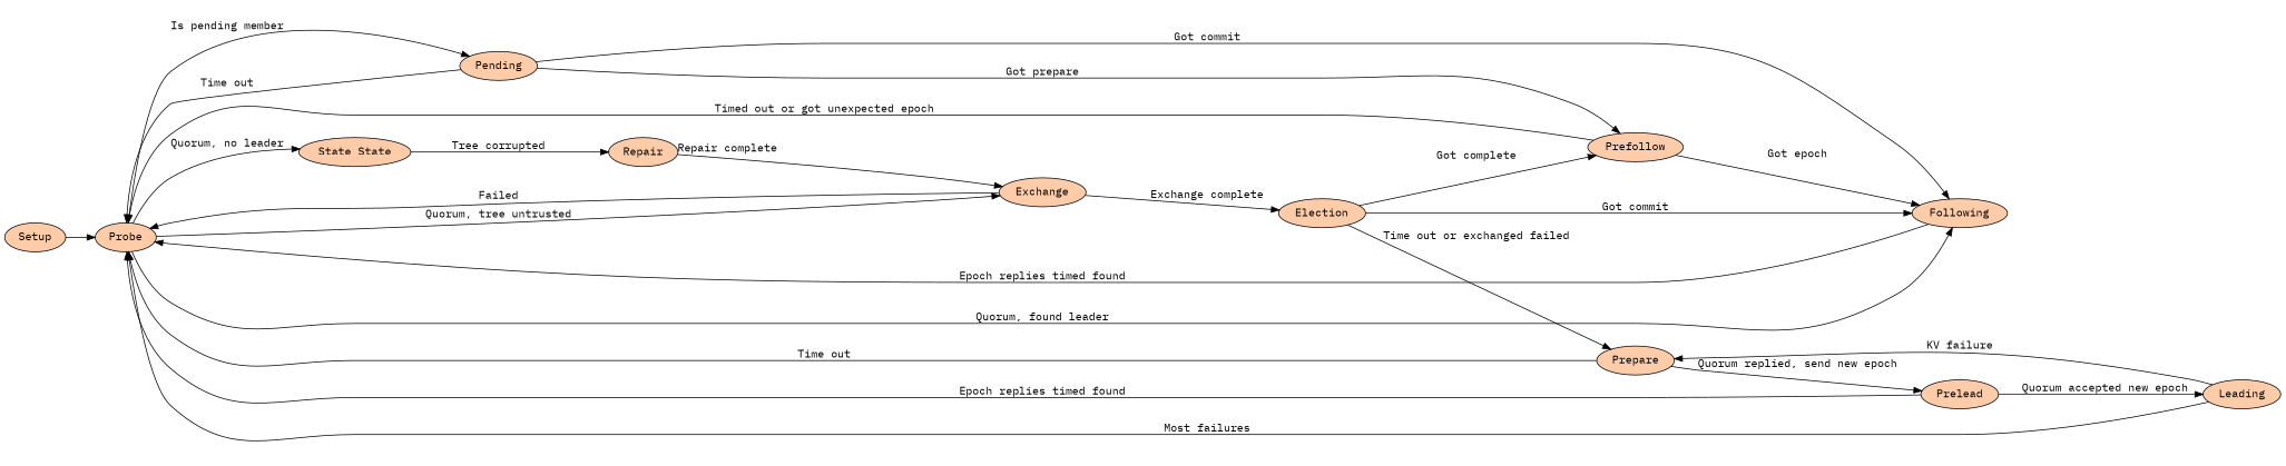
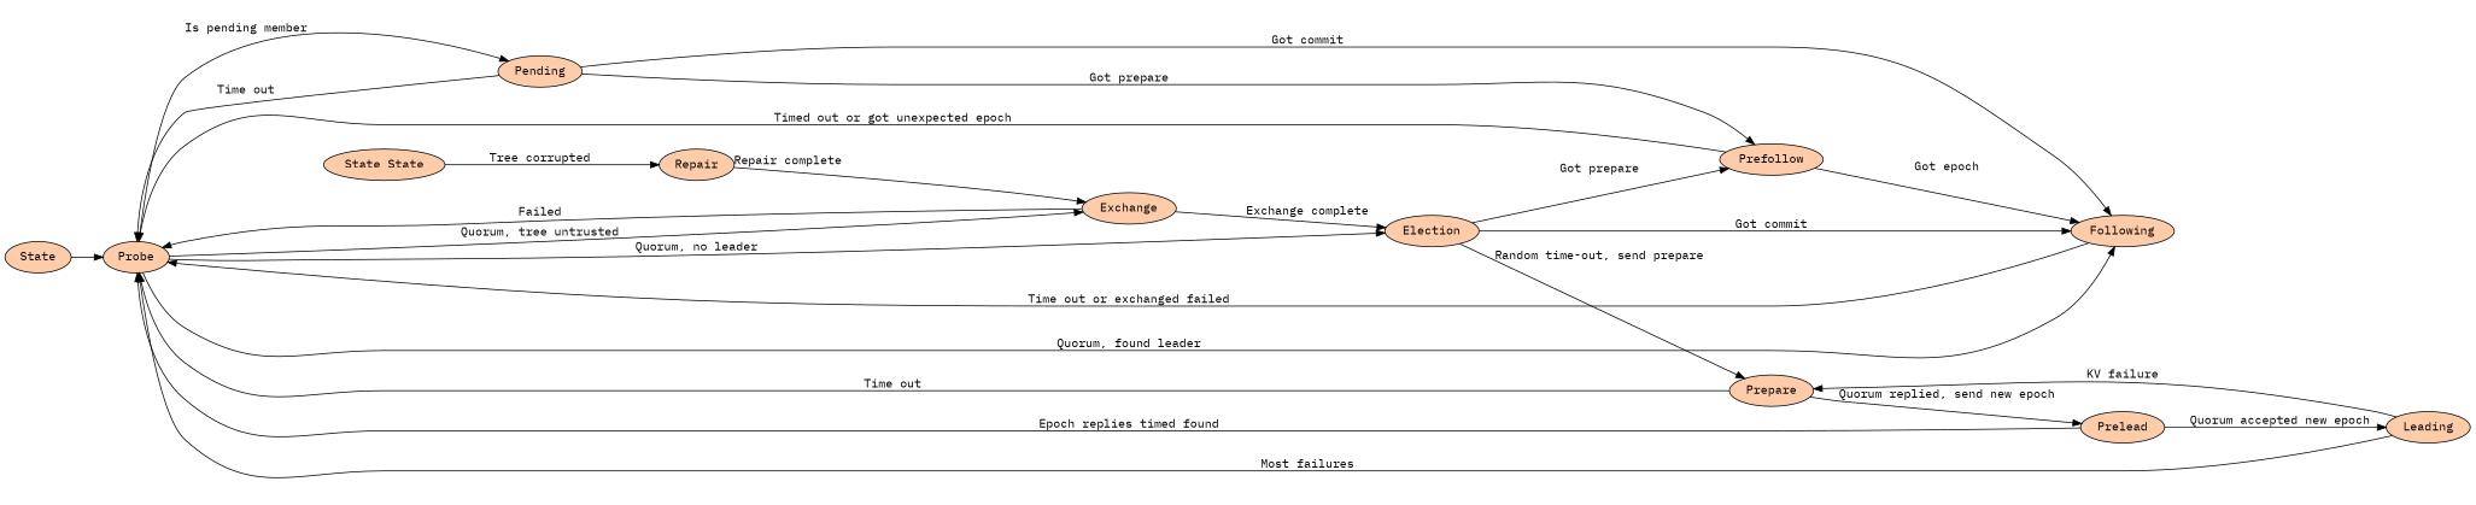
  digraph {
    fontname="IBM Plex Mono"
    rankdir=LR
    ranksep=.50
    node [fillcolor="#ffccaa" fontname="IBM Plex Mono" style=filled]
    edge [fontname="IBM Plex Mono"]
-   Setup
+   Setup [label=State]
    Probe
    Pending
    Election
    Following
    Exchange
    Prefollow
    Prepare
    Prelead
    Leading
    Repair
    n12 [label="State State"]
    Setup -> Probe
    Probe -> Pending [label="Is pending member"]
-   Probe -> n12 [label="Quorum, no leader"]
+   Probe -> Election [label="Quorum, no leader"]
    Probe -> Following [label="Quorum, found leader"]
    Probe -> Exchange [label="Quorum, tree untrusted"]
    Pending -> Probe [label="Time out"]
    Pending -> Following [label="Got commit"]
    Pending -> Prefollow [label="Got prepare"]
    Election -> Following [label="Got commit"]
-   Election -> Prefollow [label="Got complete"]
-   Election -> Prepare [label="Time out or exchanged failed"]
-   Following -> Probe [label="Epoch replies timed found"]
+   Election -> Prefollow [label="Got prepare"]
+   Election -> Prepare [label="Random time-out, send prepare"]
+   Following -> Probe [label="Time out or exchanged failed"]
    Exchange -> Probe [label=Failed]
    Exchange -> Election [label="Exchange complete"]
    Prefollow -> Probe [label="Timed out or got unexpected epoch"]
    Prefollow -> Following [label="Got epoch"]
    Prepare -> Probe [label="Time out"]
    Prepare -> Prelead [label="Quorum replied, send new epoch"]
    Prelead -> Probe [label="Epoch replies timed found"]
    Prelead -> Leading [label="Quorum accepted new epoch"]
    Leading -> Probe [label="Most failures"]
    Leading -> Prepare [label="KV failure"]
    Repair -> Exchange [taillabel="Repair complete"]
    n12 -> Repair [label="Tree corrupted"]
  }
